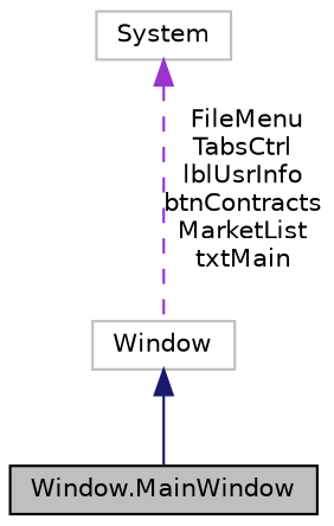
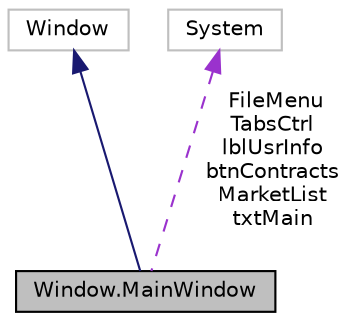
  digraph {
    node [color=grey75 fillcolor=white fontname=Helvetica fontsize=10 shape=record style=filled]
    edge [dir=back fontname=Helvetica fontsize=10 labelfontname=Helvetica labelfontsize=10]
    n1 [color=black fillcolor=grey75 fontcolor=black height=0.2 label="Window.MainWindow" width=0.4]
    n2 [height=0.2 label=Window width=0.4]
    n3 [height=0.2 label=System width=0.4]
    n2 -> n1 [color=midnightblue style=solid]
-   n3 -> n2 [color=darkorchid3 label=" FileMenu\nTabsCtrl\nlblUsrInfo\nbtnContracts\nMarketList\ntxtMain" style=dashed]
+   n3 -> n1 [color=darkorchid3 label=" FileMenu\nTabsCtrl\nlblUsrInfo\nbtnContracts\nMarketList\ntxtMain" style=dashed]
  }
